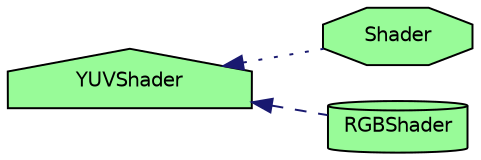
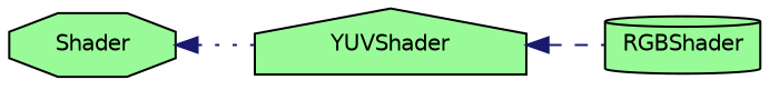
  digraph {
    rankdir=LR
    node [color=black fillcolor=palegreen fontname=Helvetica fontsize=10 style=filled]
    edge [color=midnightblue dir=back fontname=Helvetica fontsize=10 labelfontname=Helvetica labelfontsize=10]
    n1 [height=0.2 label=Shader shape=octagon width=0.4]
    n2 [height=0.2 label=YUVShader shape=house width=0.4]
    n3 [height=0.2 label=RGBShader shape=cylinder width=0.4]
-   n2 -> n1 [style=dotted]
+   n1 -> n2 [style=dotted]
    n2 -> n3 [style=dashed]
  }
